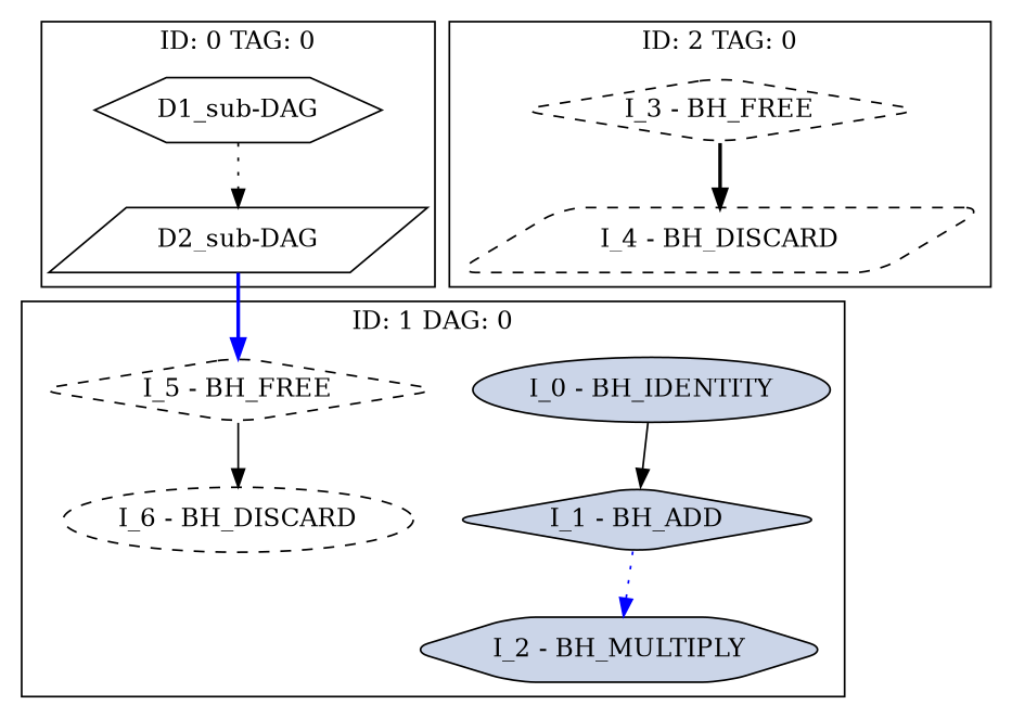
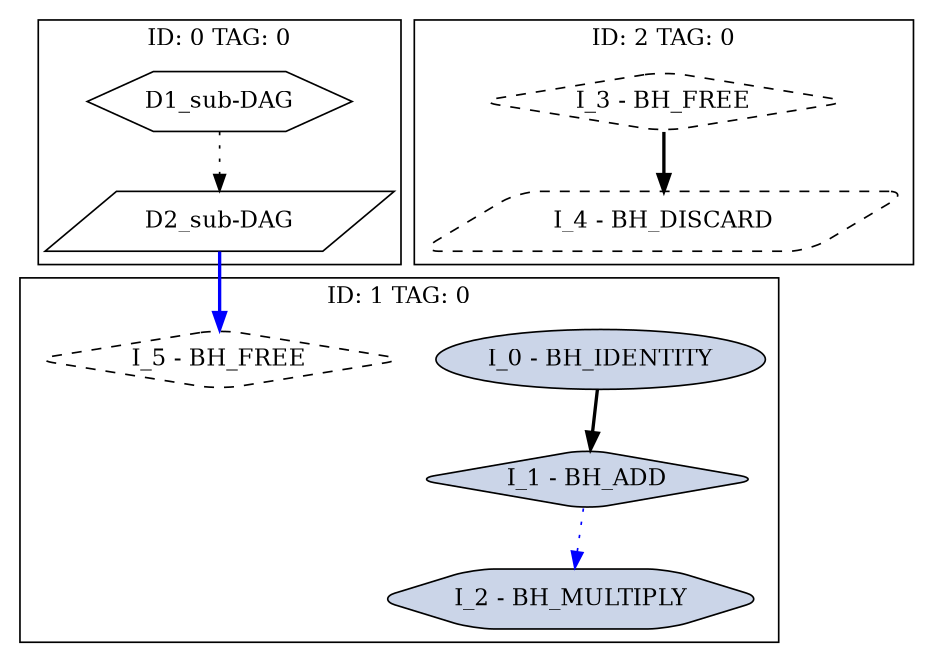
  digraph {
    compound=true
    node [fillcolor="#ffffE8" shape=diamond style="dashed,rounded"]
    edge [color=black style=solid]
    n1 [fillcolor="#CBD5E8" label="I_0 - BH_IDENTITY" shape=ellipse style="filled,rounded"]
    n2 [fillcolor="#CBD5E8" label="I_1 - BH_ADD" style="filled,rounded"]
    n3 [fillcolor="#CBD5E8" label="I_2 - BH_MULTIPLY" shape=hexagon style="filled,rounded"]
    n4 [label="I_5 - BH_FREE"]
-   n5 [label="I_6 - BH_DISCARD" shape=ellipse]
    n6 [label="D1_sub-DAG" shape=hexagon fillcolor="" style=""]
    n7 [label="D2_sub-DAG" shape=parallelogram fillcolor="" style=""]
    n8 [label="I_3 - BH_FREE"]
    n9 [label="I_4 - BH_DISCARD" shape=parallelogram]
    subgraph cluster_1 {
-     label="ID: 1 DAG: 0"
+     label="ID: 1 TAG: 0"
      n1
      n2
      n3
      n4
-     n5
    }
    subgraph cluster_2 {
      label="ID: 0 TAG: 0"
      n6
      n7
    }
    subgraph cluster_3 {
      label="ID: 2 TAG: 0"
      n8
      n9
    }
-   n1 -> n2
+   n1 -> n2 [style=bold]
    n2 -> n3 [color=blue style=dotted]
-   n4 -> n5
    n6 -> n7 [style=dotted]
    n7 -> n4 [color=blue style=bold]
    n8 -> n9 [style=bold]
  }
